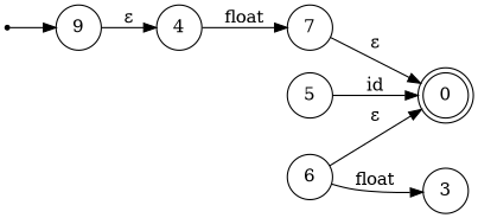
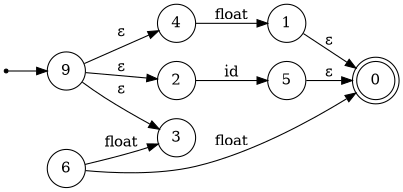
  digraph {
    rankdir=LR
    node [shape=circle]
    qi [shape=point]
    n2 [label=9]
+   n3 [label=2]
    n4 [label=3]
    n5 [label=4]
    n6 [label=5]
-   n7 [label=7]
+   n7 [label=1]
    n8 [label=0 shape=doublecircle]
    n9 [label=6]
    qi -> n2
+   n2 -> n3 [label="ε"]
+   n2 -> n4 [label="ε"]
    n2 -> n5 [label="ε"]
+   n3 -> n6 [label=id]
    n5 -> n7 [label=float]
-   n6 -> n8 [label=id]
+   n6 -> n8 [label="ε"]
    n7 -> n8 [label="ε"]
    n9 -> n4 [label=float]
-   n9 -> n8 [label="ε"]
+   n9 -> n8 [label=float]
  }
